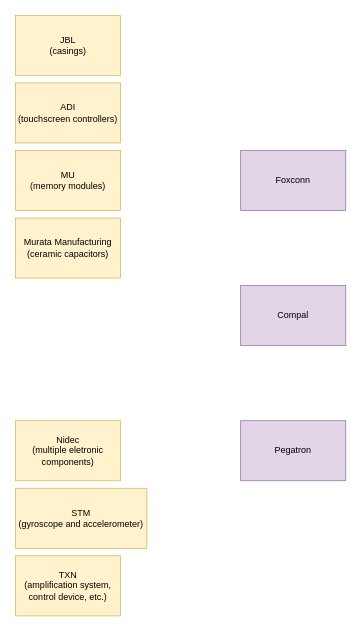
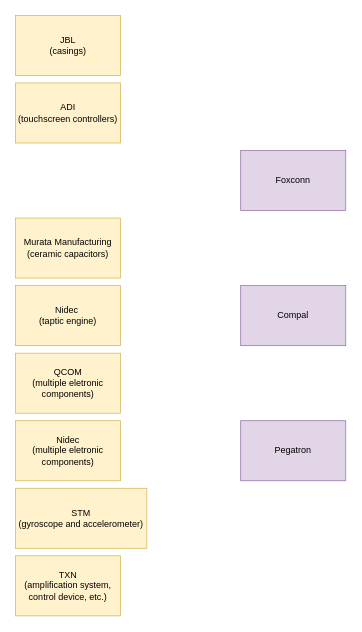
  <mxCell id="0" />
  <mxCell id="1" parent="0" />
  <mxCell id="2" value="ADI&lt;div&gt;(touchscreen controllers)&lt;/div&gt;" style="rounded=0;whiteSpace=wrap;html=1;fillColor=#fff2cc;strokeColor=#d6b656;" vertex="1" parent="1"><mxGeometry x="20" y="110" width="140" height="80" as="geometry" /></mxCell>
  <mxCell id="3" value="&lt;div&gt;JBL&lt;/div&gt;&lt;div&gt;(casings)&lt;/div&gt;" style="rounded=0;whiteSpace=wrap;html=1;fillColor=#fff2cc;strokeColor=#d6b656;" vertex="1" parent="1"><mxGeometry x="20" y="20" width="140" height="80" as="geometry" /></mxCell>
- <mxCell id="4" value="MU&lt;div&gt;(memory modules)&lt;/div&gt;" style="rounded=0;whiteSpace=wrap;html=1;fillColor=#fff2cc;strokeColor=#d6b656;" vertex="1" parent="1"><mxGeometry x="20" y="200" width="140" height="80" as="geometry" /></mxCell>
  <mxCell id="5" value="Murata Manufacturing&lt;div&gt;(ceramic capacitors)&lt;/div&gt;" style="rounded=0;whiteSpace=wrap;html=1;fillColor=#fff2cc;strokeColor=#d6b656;" vertex="1" parent="1"><mxGeometry x="20" y="290" width="140" height="80" as="geometry" /></mxCell>
+ <mxCell id="6" value="&lt;div&gt;Nidec&amp;nbsp;&lt;/div&gt;&lt;div&gt;(taptic engine)&lt;/div&gt;" style="rounded=0;whiteSpace=wrap;html=1;fillColor=#fff2cc;strokeColor=#d6b656;" vertex="1" parent="1"><mxGeometry x="20" y="380" width="140" height="80" as="geometry" /></mxCell>
+ <mxCell id="7" value="QCOM&lt;div&gt;(multiple eletronic components)&lt;/div&gt;" style="rounded=0;whiteSpace=wrap;html=1;fillColor=#fff2cc;strokeColor=#d6b656;" vertex="1" parent="1"><mxGeometry x="20" y="470" width="140" height="80" as="geometry" /></mxCell>
  <mxCell id="8" value="&lt;div&gt;Nidec&lt;/div&gt;&lt;div&gt;(multiple eletronic components)&lt;/div&gt;" style="rounded=0;whiteSpace=wrap;html=1;fillColor=#fff2cc;strokeColor=#d6b656;" vertex="1" parent="1"><mxGeometry x="20" y="560" width="140" height="80" as="geometry" /></mxCell>
  <mxCell id="9" value="&lt;div&gt;&lt;span style=&quot;background-color: initial;&quot;&gt;STM&lt;/span&gt;&lt;/div&gt;&lt;div&gt;&lt;span style=&quot;background-color: initial;&quot;&gt;(gyroscope and accelerometer)&lt;/span&gt;&lt;/div&gt;" style="rounded=0;whiteSpace=wrap;html=1;fillColor=#fff2cc;strokeColor=#d6b656;" vertex="1" parent="1"><mxGeometry x="20" y="650" width="175" height="80" as="geometry" /></mxCell>
  <mxCell id="10" value="&lt;div&gt;&lt;span style=&quot;background-color: initial;&quot;&gt;TXN&lt;/span&gt;&lt;/div&gt;&lt;div&gt;&lt;span style=&quot;background-color: initial;&quot;&gt;(amplification system, control device, etc.)&lt;/span&gt;&lt;/div&gt;" style="rounded=0;whiteSpace=wrap;html=1;fillColor=#fff2cc;strokeColor=#d6b656;" vertex="1" parent="1"><mxGeometry x="20" y="740" width="140" height="80" as="geometry" /></mxCell>
  <mxCell id="11" value="Foxconn" style="rounded=0;whiteSpace=wrap;html=1;fillColor=#e1d5e7;strokeColor=#9673a6;" vertex="1" parent="1"><mxGeometry x="320" y="200" width="140" height="80" as="geometry" /></mxCell>
  <mxCell id="12" value="Compal" style="rounded=0;whiteSpace=wrap;html=1;fillColor=#e1d5e7;strokeColor=#9673a6;" vertex="1" parent="1"><mxGeometry x="320" y="380" width="140" height="80" as="geometry" /></mxCell>
  <mxCell id="13" value="Pegatron" style="rounded=0;whiteSpace=wrap;html=1;fillColor=#e1d5e7;strokeColor=#9673a6;" vertex="1" parent="1"><mxGeometry x="320" y="560" width="140" height="80" as="geometry" /></mxCell>
